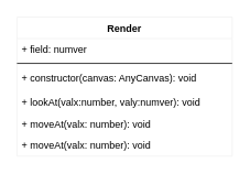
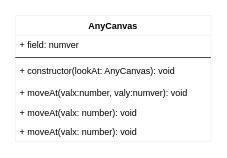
  <mxCell id="0" />
  <mxCell id="1" parent="0" />
- <mxCell id="2" value="Render" style="swimlane;fontStyle=1;align=center;verticalAlign=top;childLayout=stackLayout;horizontal=1;startSize=26;horizontalStack=0;resizeParent=1;resizeParentMax=0;resizeLast=0;collapsible=1;marginBottom=0;rounded=0;strokeColor=#f0f0f0;fontSize=12;" parent="1" vertex="1"><mxGeometry x="20" y="20" width="260" height="168" as="geometry" /></mxCell>
+ <mxCell id="2" value="AnyCanvas" style="swimlane;fontStyle=1;align=center;verticalAlign=top;childLayout=stackLayout;horizontal=1;startSize=26;horizontalStack=0;resizeParent=1;resizeParentMax=0;resizeLast=0;collapsible=1;marginBottom=0;rounded=0;strokeColor=#f0f0f0;fontSize=12;" parent="1" vertex="1"><mxGeometry x="20" y="20" width="260" height="168" as="geometry" /></mxCell>
  <mxCell id="3" value="+ field: numver" style="text;align=left;verticalAlign=top;spacingLeft=4;spacingRight=4;overflow=hidden;rotatable=0;points=[[0,0.5],[1,0.5]];portConstraint=eastwest;" parent="2" vertex="1"><mxGeometry y="26" width="260" height="26" as="geometry" /></mxCell>
  <mxCell id="4" value="" style="line;strokeWidth=1;fillColor=none;align=left;verticalAlign=middle;spacingTop=-1;spacingLeft=3;spacingRight=3;rotatable=0;labelPosition=right;points=[];portConstraint=eastwest;" parent="2" vertex="1"><mxGeometry y="52" width="260" height="8" as="geometry" /></mxCell>
- <mxCell id="5" value="+ constructor(canvas: AnyCanvas): void" style="text;strokeColor=none;fillColor=none;align=left;verticalAlign=top;spacingLeft=4;spacingRight=4;overflow=hidden;rotatable=0;points=[[0,0.5],[1,0.5]];portConstraint=eastwest;spacing=2;" parent="2" vertex="1"><mxGeometry y="60" width="260" height="30" as="geometry" /></mxCell>
- <mxCell id="6" value="+ lookAt(valx:number, valy:numver): void" style="text;strokeColor=none;fillColor=none;align=left;verticalAlign=top;spacingLeft=4;spacingRight=4;overflow=hidden;rotatable=0;points=[[0,0.5],[1,0.5]];portConstraint=eastwest;" parent="2" vertex="1"><mxGeometry y="90" width="260" height="26" as="geometry" /></mxCell>
+ <mxCell id="5" value="+ constructor(lookAt: AnyCanvas): void" style="text;strokeColor=none;fillColor=none;align=left;verticalAlign=top;spacingLeft=4;spacingRight=4;overflow=hidden;rotatable=0;points=[[0,0.5],[1,0.5]];portConstraint=eastwest;spacing=2;" parent="2" vertex="1"><mxGeometry y="60" width="260" height="30" as="geometry" /></mxCell>
+ <mxCell id="6" value="+ moveAt(valx:number, valy:numver): void" style="text;strokeColor=none;fillColor=none;align=left;verticalAlign=top;spacingLeft=4;spacingRight=4;overflow=hidden;rotatable=0;points=[[0,0.5],[1,0.5]];portConstraint=eastwest;" parent="2" vertex="1"><mxGeometry y="90" width="260" height="26" as="geometry" /></mxCell>
  <mxCell id="7" value="+ moveAt(valx: number): void" style="text;strokeColor=none;fillColor=none;align=left;verticalAlign=top;spacingLeft=4;spacingRight=4;overflow=hidden;rotatable=0;points=[[0,0.5],[1,0.5]];portConstraint=eastwest;" parent="2" vertex="1"><mxGeometry y="116" width="260" height="26" as="geometry" /></mxCell>
  <mxCell id="8" value="+ moveAt(valx: number): void" style="text;strokeColor=none;fillColor=none;align=left;verticalAlign=top;spacingLeft=4;spacingRight=4;overflow=hidden;rotatable=0;points=[[0,0.5],[1,0.5]];portConstraint=eastwest;" parent="2" vertex="1"><mxGeometry y="142" width="260" height="26" as="geometry" /></mxCell>
